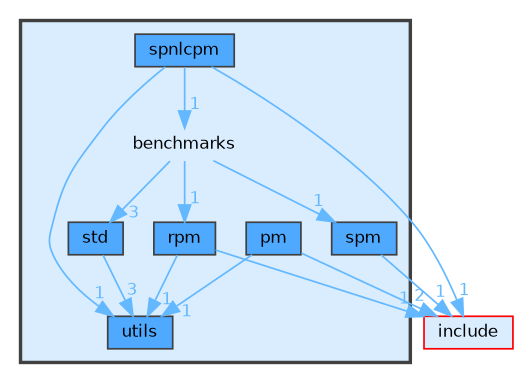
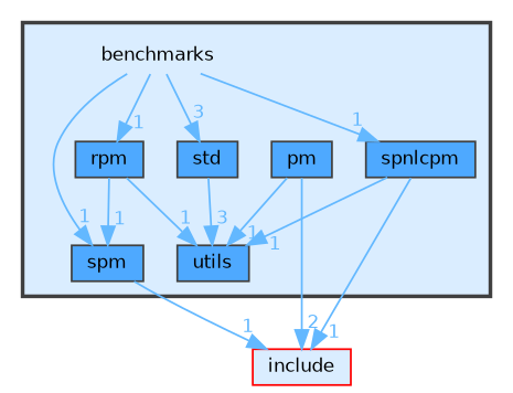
  digraph {
    compound=true
    node [fontname=Helvetica fontsize=10 shape=box color=grey25 fillcolor="#4ea9ff" style=filled]
    edge [color=steelblue1 fontcolor=steelblue1 fontname=Helvetica fontsize=10 headlabel=1 labeldistance=1.5 labelfontname=Helvetica labelfontsize=10]
    n1 [height=0.2 label=benchmarks shape=plaintext width=0.4 color="" fillcolor="" style=""]
    n2 [height=0.2 label=pm width=0.4]
    n3 [height=0.2 label=rpm width=0.4]
    n4 [height=0.2 label=spm width=0.4]
    n5 [height=0.2 label=spnlcpm width=0.4]
    n6 [height=0.2 label=std width=0.4]
    n7 [height=0.2 label=utils width=0.4]
    n8 [color=red fillcolor="#daedff" height=0.2 label=include width=0.4]
    subgraph cluster_1 {
      bgcolor="#daedff"
      fontname=Helvetica
      fontsize=10
      pencolor=grey25
      style="filled,bold"
      n1
      n2
      n3
      n4
      n5
      n6
      n7
    }
    n1 -> n3
    n1 -> n4
-   n5 -> n1
+   n1 -> n5
    n1 -> n6 [headlabel=3]
    n2 -> n7
    n2 -> n8 [headlabel=2]
    n3 -> n7
-   n3 -> n8
+   n3 -> n4
    n4 -> n8
    n5 -> n7
    n5 -> n8
    n6 -> n7 [headlabel=3]
  }
